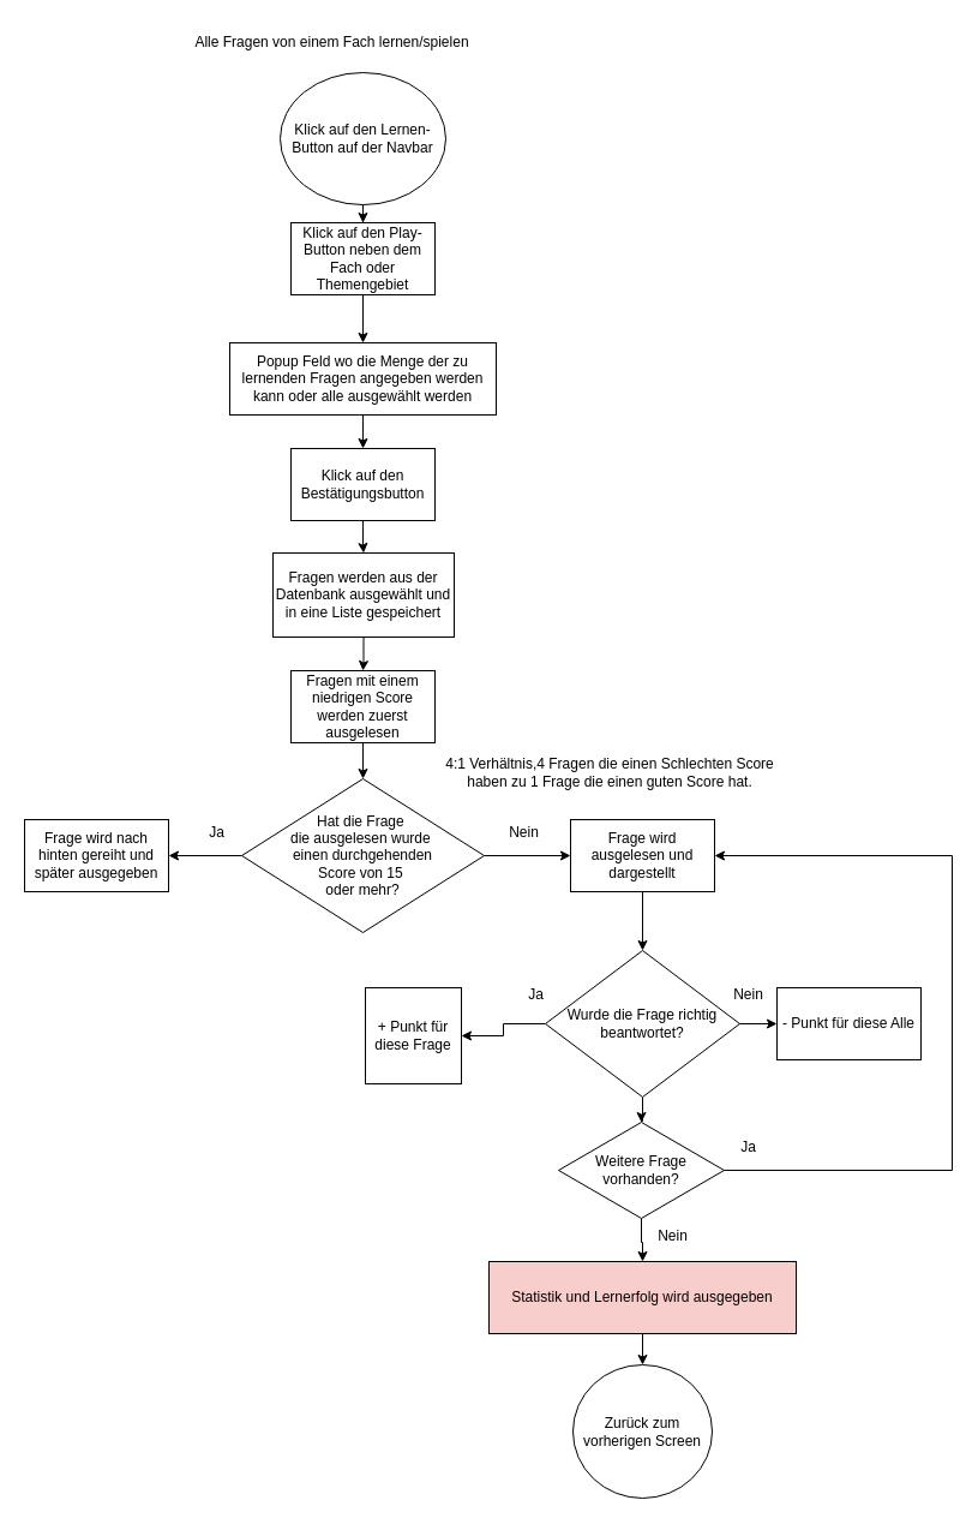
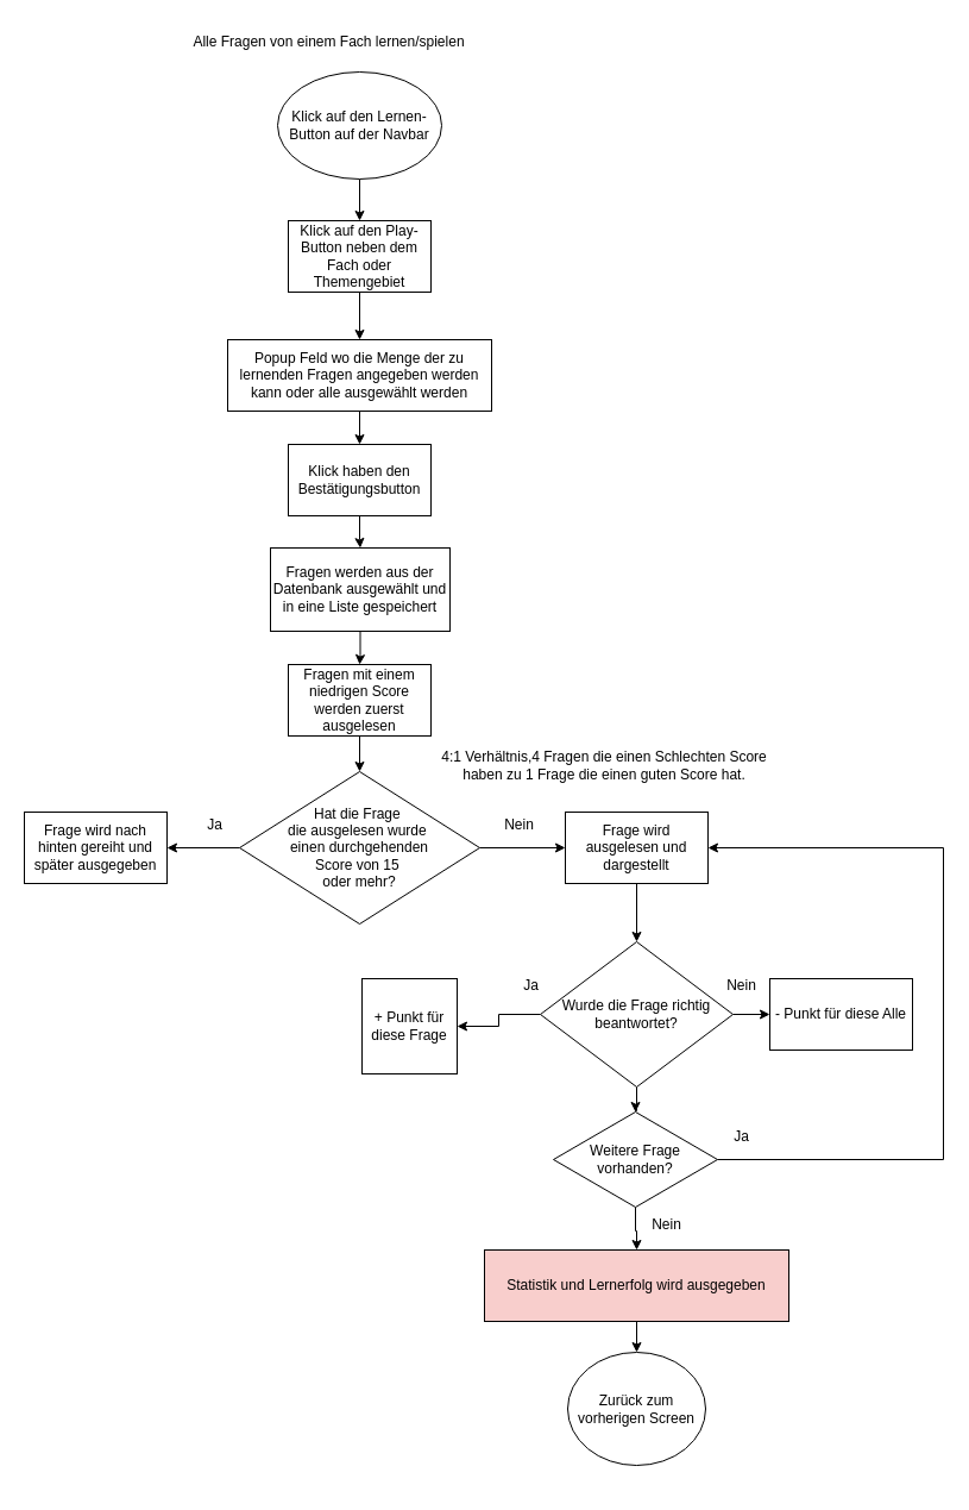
  <mxCell id="0" />
  <mxCell id="1" parent="0" />
  <mxCell id="2" value="" style="edgeStyle=orthogonalEdgeStyle;rounded=0;orthogonalLoop=1;jettySize=auto;html=1;" edge="1" parent="1" source="3" target="6"><mxGeometry relative="1" as="geometry" /></mxCell>
- <mxCell id="3" value="Klick auf den Lernen- Button auf der Navbar" style="ellipse;whiteSpace=wrap;html=1;" vertex="1" parent="1"><mxGeometry x="233" y="60" width="138" height="110" as="geometry" /></mxCell>
+ <mxCell id="3" value="Klick auf den Lernen- Button auf der Navbar" style="ellipse;whiteSpace=wrap;html=1;" vertex="1" parent="1"><mxGeometry x="233" y="60" width="138" height="90" as="geometry" /></mxCell>
  <mxCell id="4" value="Alle Fragen von einem Fach lernen/spielen" style="text;html=1;strokeColor=none;fillColor=none;align=center;verticalAlign=middle;whiteSpace=wrap;rounded=0;" vertex="1" parent="1"><mxGeometry x="140" y="20" width="273" height="30" as="geometry" /></mxCell>
  <mxCell id="5" value="" style="edgeStyle=orthogonalEdgeStyle;rounded=0;orthogonalLoop=1;jettySize=auto;html=1;" edge="1" parent="1" source="6" target="8"><mxGeometry relative="1" as="geometry" /></mxCell>
  <mxCell id="6" value="Klick auf den Play-Button neben dem Fach oder Themengebiet" style="whiteSpace=wrap;html=1;" vertex="1" parent="1"><mxGeometry x="242" y="185" width="120" height="60" as="geometry" /></mxCell>
  <mxCell id="7" value="" style="edgeStyle=orthogonalEdgeStyle;rounded=0;orthogonalLoop=1;jettySize=auto;html=1;" edge="1" parent="1" source="8" target="10"><mxGeometry relative="1" as="geometry" /></mxCell>
  <mxCell id="8" value="Popup Feld wo die Menge der zu lernenden Fragen angegeben werden kann oder alle ausgewählt werden" style="whiteSpace=wrap;html=1;" vertex="1" parent="1"><mxGeometry x="191" y="285" width="222" height="60" as="geometry" /></mxCell>
  <mxCell id="9" value="" style="edgeStyle=orthogonalEdgeStyle;rounded=0;orthogonalLoop=1;jettySize=auto;html=1;" edge="1" parent="1" source="10" target="32"><mxGeometry relative="1" as="geometry" /></mxCell>
- <mxCell id="10" value="Klick auf den Bestätigungsbutton" style="whiteSpace=wrap;html=1;" vertex="1" parent="1"><mxGeometry x="242" y="373" width="120" height="60" as="geometry" /></mxCell>
+ <mxCell id="10" value="Klick haben den Bestätigungsbutton" style="whiteSpace=wrap;html=1;" vertex="1" parent="1"><mxGeometry x="242" y="373" width="120" height="60" as="geometry" /></mxCell>
  <mxCell id="11" value="" style="edgeStyle=orthogonalEdgeStyle;rounded=0;orthogonalLoop=1;jettySize=auto;html=1;" edge="1" parent="1" source="12" target="17"><mxGeometry relative="1" as="geometry" /></mxCell>
  <mxCell id="12" value="Frage wird ausgelesen und dargestellt" style="whiteSpace=wrap;html=1;" vertex="1" parent="1"><mxGeometry x="475" y="682" width="120" height="60" as="geometry" /></mxCell>
- <mxCell id="13" value="Zurück zum vorherigen Screen" style="ellipse;whiteSpace=wrap;html=1;" vertex="1" parent="1"><mxGeometry x="477" y="1136" width="116" height="111" as="geometry" /></mxCell>
+ <mxCell id="13" value="Zurück zum vorherigen Screen" style="ellipse;whiteSpace=wrap;html=1;" vertex="1" parent="1"><mxGeometry x="477" y="1136" width="116" height="95" as="geometry" /></mxCell>
  <mxCell id="14" value="" style="edgeStyle=orthogonalEdgeStyle;rounded=0;orthogonalLoop=1;jettySize=auto;html=1;" edge="1" parent="1" source="17" target="18"><mxGeometry relative="1" as="geometry" /></mxCell>
  <mxCell id="15" value="" style="edgeStyle=orthogonalEdgeStyle;rounded=0;orthogonalLoop=1;jettySize=auto;html=1;" edge="1" parent="1" source="17" target="19"><mxGeometry relative="1" as="geometry" /></mxCell>
  <mxCell id="16" value="" style="edgeStyle=orthogonalEdgeStyle;rounded=0;orthogonalLoop=1;jettySize=auto;html=1;" edge="1" parent="1" source="17" target="37"><mxGeometry relative="1" as="geometry" /></mxCell>
  <mxCell id="17" value="Wurde die Frage richtig beantwortet?" style="rhombus;whiteSpace=wrap;html=1;" vertex="1" parent="1"><mxGeometry x="454" y="791" width="162" height="122" as="geometry" /></mxCell>
  <mxCell id="18" value="- Punkt für diese Alle" style="whiteSpace=wrap;html=1;" vertex="1" parent="1"><mxGeometry x="647" y="822" width="120" height="60" as="geometry" /></mxCell>
  <mxCell id="19" value="+ Punkt für diese Frage" style="whiteSpace=wrap;html=1;" vertex="1" parent="1"><mxGeometry x="304" y="822" width="80" height="80" as="geometry" /></mxCell>
  <mxCell id="20" value="Ja" style="text;html=1;strokeColor=none;fillColor=none;align=center;verticalAlign=middle;whiteSpace=wrap;rounded=0;" vertex="1" parent="1"><mxGeometry x="429" y="813" width="35" height="30" as="geometry" /></mxCell>
  <mxCell id="21" value="Nein" style="text;html=1;strokeColor=none;fillColor=none;align=center;verticalAlign=middle;whiteSpace=wrap;rounded=0;" vertex="1" parent="1"><mxGeometry x="606" y="813" width="35" height="30" as="geometry" /></mxCell>
  <mxCell id="22" value="" style="edgeStyle=orthogonalEdgeStyle;rounded=0;orthogonalLoop=1;jettySize=auto;html=1;" edge="1" parent="1" source="23" target="26"><mxGeometry relative="1" as="geometry" /></mxCell>
  <mxCell id="23" value="Fragen mit einem niedrigen Score werden zuerst ausgelesen" style="whiteSpace=wrap;html=1;" vertex="1" parent="1"><mxGeometry x="242" y="558" width="120" height="60" as="geometry" /></mxCell>
  <mxCell id="24" value="" style="edgeStyle=orthogonalEdgeStyle;rounded=0;orthogonalLoop=1;jettySize=auto;html=1;" edge="1" parent="1" source="26" target="27"><mxGeometry relative="1" as="geometry" /></mxCell>
  <mxCell id="25" value="" style="edgeStyle=orthogonalEdgeStyle;rounded=0;orthogonalLoop=1;jettySize=auto;html=1;" edge="1" parent="1" source="26" target="12"><mxGeometry relative="1" as="geometry" /></mxCell>
  <mxCell id="26" value="&lt;div&gt;Hat die Frage&amp;nbsp;&lt;/div&gt;&lt;div&gt;die ausgelesen wurde&amp;nbsp;&lt;/div&gt;&lt;div&gt;einen durchgehenden&lt;/div&gt;&lt;div&gt;Score von 15&amp;nbsp;&lt;/div&gt;&lt;div&gt;oder mehr?&lt;/div&gt;" style="rhombus;whiteSpace=wrap;html=1;" vertex="1" parent="1"><mxGeometry x="201" y="648" width="202" height="128" as="geometry" /></mxCell>
  <mxCell id="27" value="Frage wird nach hinten gereiht und später ausgegeben" style="whiteSpace=wrap;html=1;" vertex="1" parent="1"><mxGeometry x="20" y="682" width="120" height="60" as="geometry" /></mxCell>
  <mxCell id="28" value="Ja" style="text;html=1;strokeColor=none;fillColor=none;align=center;verticalAlign=middle;whiteSpace=wrap;rounded=0;" vertex="1" parent="1"><mxGeometry x="163" y="678" width="35" height="30" as="geometry" /></mxCell>
  <mxCell id="29" value="Nein" style="text;html=1;strokeColor=none;fillColor=none;align=center;verticalAlign=middle;whiteSpace=wrap;rounded=0;" vertex="1" parent="1"><mxGeometry x="419" y="678" width="35" height="30" as="geometry" /></mxCell>
  <mxCell id="30" value="4:1 Verhältnis,4 Fragen die einen Schlechten Score haben zu 1 Frage die einen guten Score hat." style="text;html=1;strokeColor=none;fillColor=none;align=center;verticalAlign=middle;whiteSpace=wrap;rounded=0;" vertex="1" parent="1"><mxGeometry x="363" y="628" width="290" height="30" as="geometry" /></mxCell>
  <mxCell id="31" value="" style="edgeStyle=orthogonalEdgeStyle;rounded=0;orthogonalLoop=1;jettySize=auto;html=1;" edge="1" parent="1" source="32" target="23"><mxGeometry relative="1" as="geometry" /></mxCell>
  <mxCell id="32" value="Fragen werden aus der Datenbank ausgewählt und in eine Liste gespeichert" style="whiteSpace=wrap;html=1;" vertex="1" parent="1"><mxGeometry x="227" y="460" width="151" height="70" as="geometry" /></mxCell>
  <mxCell id="33" value="" style="edgeStyle=orthogonalEdgeStyle;rounded=0;orthogonalLoop=1;jettySize=auto;html=1;" edge="1" parent="1" source="34" target="13"><mxGeometry relative="1" as="geometry" /></mxCell>
  <mxCell id="34" value="Statistik und Lernerfolg wird ausgegeben" style="whiteSpace=wrap;html=1;fillColor=#f8cecc;" vertex="1" parent="1"><mxGeometry x="407" y="1050" width="256" height="60" as="geometry" /></mxCell>
  <mxCell id="35" value="" style="edgeStyle=orthogonalEdgeStyle;rounded=0;orthogonalLoop=1;jettySize=auto;html=1;" edge="1" parent="1" source="37" target="34"><mxGeometry relative="1" as="geometry" /></mxCell>
  <mxCell id="36" style="edgeStyle=orthogonalEdgeStyle;rounded=0;orthogonalLoop=1;jettySize=auto;html=1;entryX=1;entryY=0.5;entryDx=0;entryDy=0;" edge="1" parent="1" source="37" target="12"><mxGeometry relative="1" as="geometry"><mxPoint x="853" y="880" as="targetPoint" /><Array as="points"><mxPoint x="793" y="974" /><mxPoint x="793" y="712" /></Array></mxGeometry></mxCell>
  <mxCell id="37" value="Weitere Frage vorhanden?" style="rhombus;whiteSpace=wrap;html=1;" vertex="1" parent="1"><mxGeometry x="465" y="934" width="138" height="80" as="geometry" /></mxCell>
  <mxCell id="38" value="Ja" style="text;html=1;strokeColor=none;fillColor=none;align=center;verticalAlign=middle;whiteSpace=wrap;rounded=0;" vertex="1" parent="1"><mxGeometry x="606" y="940" width="35" height="30" as="geometry" /></mxCell>
  <mxCell id="39" value="Nein" style="text;html=1;strokeColor=none;fillColor=none;align=center;verticalAlign=middle;whiteSpace=wrap;rounded=0;" vertex="1" parent="1"><mxGeometry x="543" y="1014" width="35" height="30" as="geometry" /></mxCell>
